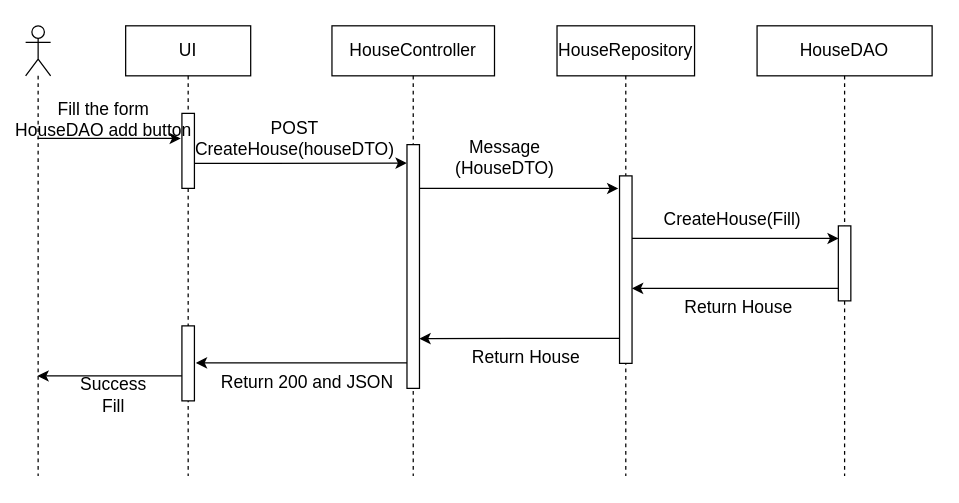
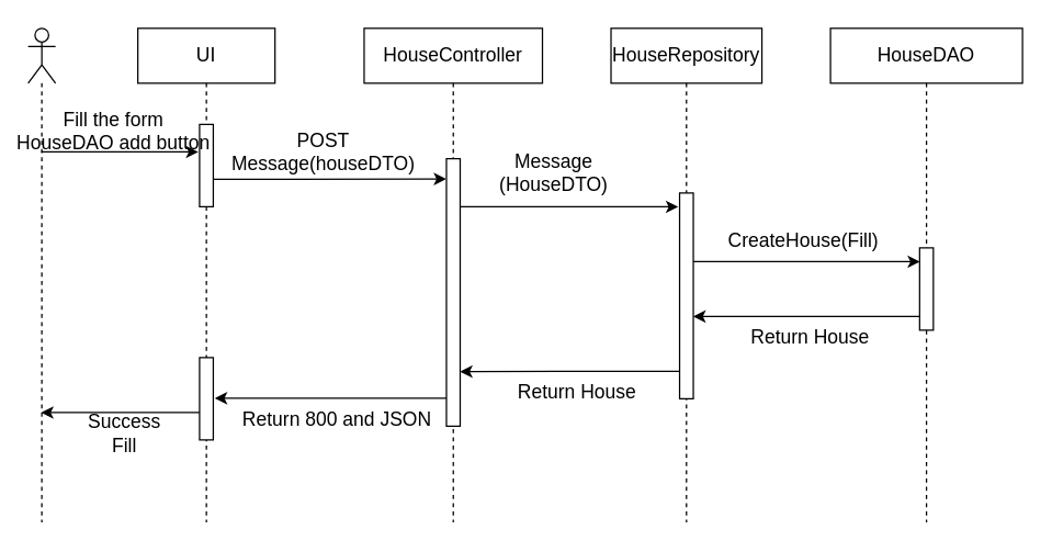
  <mxCell id="0" />
  <mxCell id="1" parent="0" />
  <mxCell id="2" style="edgeStyle=orthogonalEdgeStyle;rounded=0;orthogonalLoop=1;jettySize=auto;html=1;fontSize=14;entryX=-0.005;entryY=0.502;entryDx=0;entryDy=0;entryPerimeter=0;" parent="1" source="3" target="22" edge="1"><mxGeometry relative="1" as="geometry"><mxPoint x="140" y="110" as="targetPoint" /><Array as="points"><mxPoint x="55" y="110" /><mxPoint x="55" y="110" /></Array></mxGeometry></mxCell>
  <mxCell id="3" value="" style="shape=umlLifeline;participant=umlActor;perimeter=lifelinePerimeter;whiteSpace=wrap;html=1;container=1;collapsible=0;recursiveResize=0;verticalAlign=top;spacingTop=36;outlineConnect=0;fontSize=14;" parent="1" vertex="1"><mxGeometry x="20" y="20" width="20" height="360" as="geometry" /></mxCell>
  <mxCell id="4" style="edgeStyle=orthogonalEdgeStyle;rounded=0;orthogonalLoop=1;jettySize=auto;html=1;entryX=-0.022;entryY=0.076;entryDx=0;entryDy=0;entryPerimeter=0;fontSize=14;" parent="1" source="5" target="10" edge="1"><mxGeometry relative="1" as="geometry"><Array as="points"><mxPoint x="210" y="130" /><mxPoint x="210" y="130" /></Array></mxGeometry></mxCell>
  <mxCell id="5" value="UI" style="shape=umlLifeline;perimeter=lifelinePerimeter;whiteSpace=wrap;html=1;container=1;collapsible=0;recursiveResize=0;outlineConnect=0;fontSize=14;" parent="1" vertex="1"><mxGeometry x="100" y="20" width="100" height="360" as="geometry" /></mxCell>
  <mxCell id="6" value="" style="verticalLabelPosition=bottom;verticalAlign=top;html=1;shape=mxgraph.basic.rect;fillColor2=none;strokeWidth=1;size=20;indent=5;fontSize=14;" parent="5" vertex="1"><mxGeometry x="45" y="70" width="10" height="60" as="geometry" /></mxCell>
  <mxCell id="7" value="" style="verticalLabelPosition=bottom;verticalAlign=top;html=1;shape=mxgraph.basic.rect;fillColor2=none;strokeWidth=1;size=20;indent=5;fontSize=14;" parent="5" vertex="1"><mxGeometry x="45" y="240" width="10" height="60" as="geometry" /></mxCell>
  <mxCell id="8" style="edgeStyle=orthogonalEdgeStyle;rounded=0;orthogonalLoop=1;jettySize=auto;html=1;fontSize=14;entryX=-0.1;entryY=0.067;entryDx=0;entryDy=0;entryPerimeter=0;" parent="1" source="9" target="14" edge="1"><mxGeometry relative="1" as="geometry"><Array as="points"><mxPoint x="385" y="150" /><mxPoint x="385" y="150" /></Array><mxPoint x="480" y="150" as="targetPoint" /></mxGeometry></mxCell>
  <mxCell id="9" value="HouseController" style="shape=umlLifeline;perimeter=lifelinePerimeter;whiteSpace=wrap;html=1;container=1;collapsible=0;recursiveResize=0;outlineConnect=0;fontSize=14;" parent="1" vertex="1"><mxGeometry x="265" y="20" width="130" height="360" as="geometry" /></mxCell>
  <mxCell id="10" value="" style="verticalLabelPosition=bottom;verticalAlign=top;html=1;shape=mxgraph.basic.rect;fillColor2=none;strokeWidth=1;size=20;indent=5;fontSize=14;" parent="9" vertex="1"><mxGeometry x="60" y="95" width="10" height="195" as="geometry" /></mxCell>
  <mxCell id="11" style="edgeStyle=orthogonalEdgeStyle;rounded=0;orthogonalLoop=1;jettySize=auto;html=1;fontSize=14;entryX=0.024;entryY=0.168;entryDx=0;entryDy=0;entryPerimeter=0;" parent="1" source="13" target="17" edge="1"><mxGeometry relative="1" as="geometry"><Array as="points"><mxPoint x="555" y="190" /><mxPoint x="555" y="190" /></Array></mxGeometry></mxCell>
  <mxCell id="12" style="edgeStyle=orthogonalEdgeStyle;rounded=0;orthogonalLoop=1;jettySize=auto;html=1;entryX=1;entryY=0.796;entryDx=0;entryDy=0;entryPerimeter=0;exitX=0.092;exitY=0.866;exitDx=0;exitDy=0;exitPerimeter=0;fontSize=14;" parent="1" source="14" target="10" edge="1"><mxGeometry relative="1" as="geometry"><mxPoint x="330" y="270" as="targetPoint" /><Array as="points" /><mxPoint x="460" y="270" as="sourcePoint" /></mxGeometry></mxCell>
  <mxCell id="13" value="HouseRepository" style="shape=umlLifeline;perimeter=lifelinePerimeter;whiteSpace=wrap;html=1;container=1;collapsible=0;recursiveResize=0;outlineConnect=0;fontSize=14;" parent="1" vertex="1"><mxGeometry x="445" y="20" width="110" height="360" as="geometry" /></mxCell>
  <mxCell id="14" value="" style="verticalLabelPosition=bottom;verticalAlign=top;html=1;shape=mxgraph.basic.rect;fillColor2=none;strokeWidth=1;size=20;indent=5;fontSize=14;" parent="13" vertex="1"><mxGeometry x="50" y="120" width="10" height="150" as="geometry" /></mxCell>
  <mxCell id="15" style="edgeStyle=orthogonalEdgeStyle;rounded=0;orthogonalLoop=1;jettySize=auto;html=1;fontSize=14;" parent="1" source="16" edge="1"><mxGeometry relative="1" as="geometry"><Array as="points"><mxPoint x="585" y="230" /><mxPoint x="585" y="230" /></Array><mxPoint x="505" y="230" as="targetPoint" /></mxGeometry></mxCell>
  <mxCell id="16" value="HouseDAO" style="shape=umlLifeline;perimeter=lifelinePerimeter;whiteSpace=wrap;html=1;container=1;collapsible=0;recursiveResize=0;outlineConnect=0;fontSize=14;" parent="1" vertex="1"><mxGeometry x="605" y="20" width="140" height="360" as="geometry" /></mxCell>
  <mxCell id="17" value="" style="verticalLabelPosition=bottom;verticalAlign=top;html=1;shape=mxgraph.basic.rect;fillColor2=none;strokeWidth=1;size=20;indent=5;fontSize=14;" parent="16" vertex="1"><mxGeometry x="65" y="160" width="10" height="60" as="geometry" /></mxCell>
  <mxCell id="18" style="edgeStyle=orthogonalEdgeStyle;rounded=0;orthogonalLoop=1;jettySize=auto;html=1;fontSize=14;entryX=1.117;entryY=0.493;entryDx=0;entryDy=0;entryPerimeter=0;" parent="1" source="10" target="7" edge="1"><mxGeometry relative="1" as="geometry"><mxPoint x="158" y="290" as="targetPoint" /><Array as="points"><mxPoint x="240" y="290" /></Array></mxGeometry></mxCell>
- <mxCell id="19" value="Return 200 and JSON" style="text;html=1;align=center;verticalAlign=middle;resizable=0;points=[];autosize=1;strokeColor=none;fillColor=none;fontSize=14;" parent="1" vertex="1"><mxGeometry x="165" y="290" width="160" height="30" as="geometry" /></mxCell>
+ <mxCell id="19" value="Return 800 and JSON" style="text;html=1;align=center;verticalAlign=middle;resizable=0;points=[];autosize=1;strokeColor=none;fillColor=none;fontSize=14;" parent="1" vertex="1"><mxGeometry x="165" y="290" width="160" height="30" as="geometry" /></mxCell>
  <mxCell id="20" style="edgeStyle=orthogonalEdgeStyle;rounded=0;orthogonalLoop=1;jettySize=auto;html=1;fontSize=14;" parent="1" source="7" target="3" edge="1"><mxGeometry relative="1" as="geometry"><Array as="points"><mxPoint x="80" y="300" /><mxPoint x="80" y="300" /></Array></mxGeometry></mxCell>
  <mxCell id="21" value="Success &lt;br&gt;Fill" style="text;html=1;align=center;verticalAlign=middle;resizable=0;points=[];autosize=1;strokeColor=none;fillColor=none;fontSize=14;" parent="1" vertex="1"><mxGeometry x="50" y="290" width="80" height="50" as="geometry" /></mxCell>
- <mxCell id="22" value="POST &lt;br style=&quot;font-size: 14px;&quot;&gt;CreateHouse(houseDTO)" style="text;html=1;align=center;verticalAlign=middle;resizable=0;points=[];autosize=1;strokeColor=none;fillColor=none;fontSize=14;" parent="1" vertex="1"><mxGeometry x="145" y="85" width="180" height="50" as="geometry" /></mxCell>
+ <mxCell id="22" value="POST &lt;br style=&quot;font-size: 14px;&quot;&gt;Message(houseDTO)" style="text;html=1;align=center;verticalAlign=middle;resizable=0;points=[];autosize=1;strokeColor=none;fillColor=none;fontSize=14;" parent="1" vertex="1"><mxGeometry x="145" y="85" width="180" height="50" as="geometry" /></mxCell>
  <mxCell id="23" value="Fill the form&lt;br style=&quot;font-size: 14px;&quot;&gt;HouseDAO add button" style="text;html=1;align=center;verticalAlign=middle;resizable=0;points=[];autosize=1;strokeColor=none;fillColor=none;fontSize=14;" parent="1" vertex="1"><mxGeometry x="22" y="70" width="120" height="50" as="geometry" /></mxCell>
  <mxCell id="24" value="Message&lt;br&gt;(HouseDTO)" style="text;html=1;align=center;verticalAlign=middle;resizable=0;points=[];autosize=1;strokeColor=none;fillColor=none;fontSize=14;" parent="1" vertex="1"><mxGeometry x="348" y="100" width="110" height="50" as="geometry" /></mxCell>
  <mxCell id="25" value="CreateHouse(Fill)" style="text;html=1;align=center;verticalAlign=middle;resizable=0;points=[];autosize=1;strokeColor=none;fillColor=none;fontSize=14;" parent="1" vertex="1"><mxGeometry x="505" y="160" width="160" height="30" as="geometry" /></mxCell>
  <mxCell id="26" value="Return House" style="text;html=1;align=center;verticalAlign=middle;resizable=0;points=[];autosize=1;strokeColor=none;fillColor=none;fontSize=14;" parent="1" vertex="1"><mxGeometry x="535" y="230" width="110" height="30" as="geometry" /></mxCell>
  <mxCell id="27" value="Return House" style="text;html=1;align=center;verticalAlign=middle;resizable=0;points=[];autosize=1;strokeColor=none;fillColor=none;fontSize=14;" parent="1" vertex="1"><mxGeometry x="365" y="270" width="110" height="30" as="geometry" /></mxCell>
